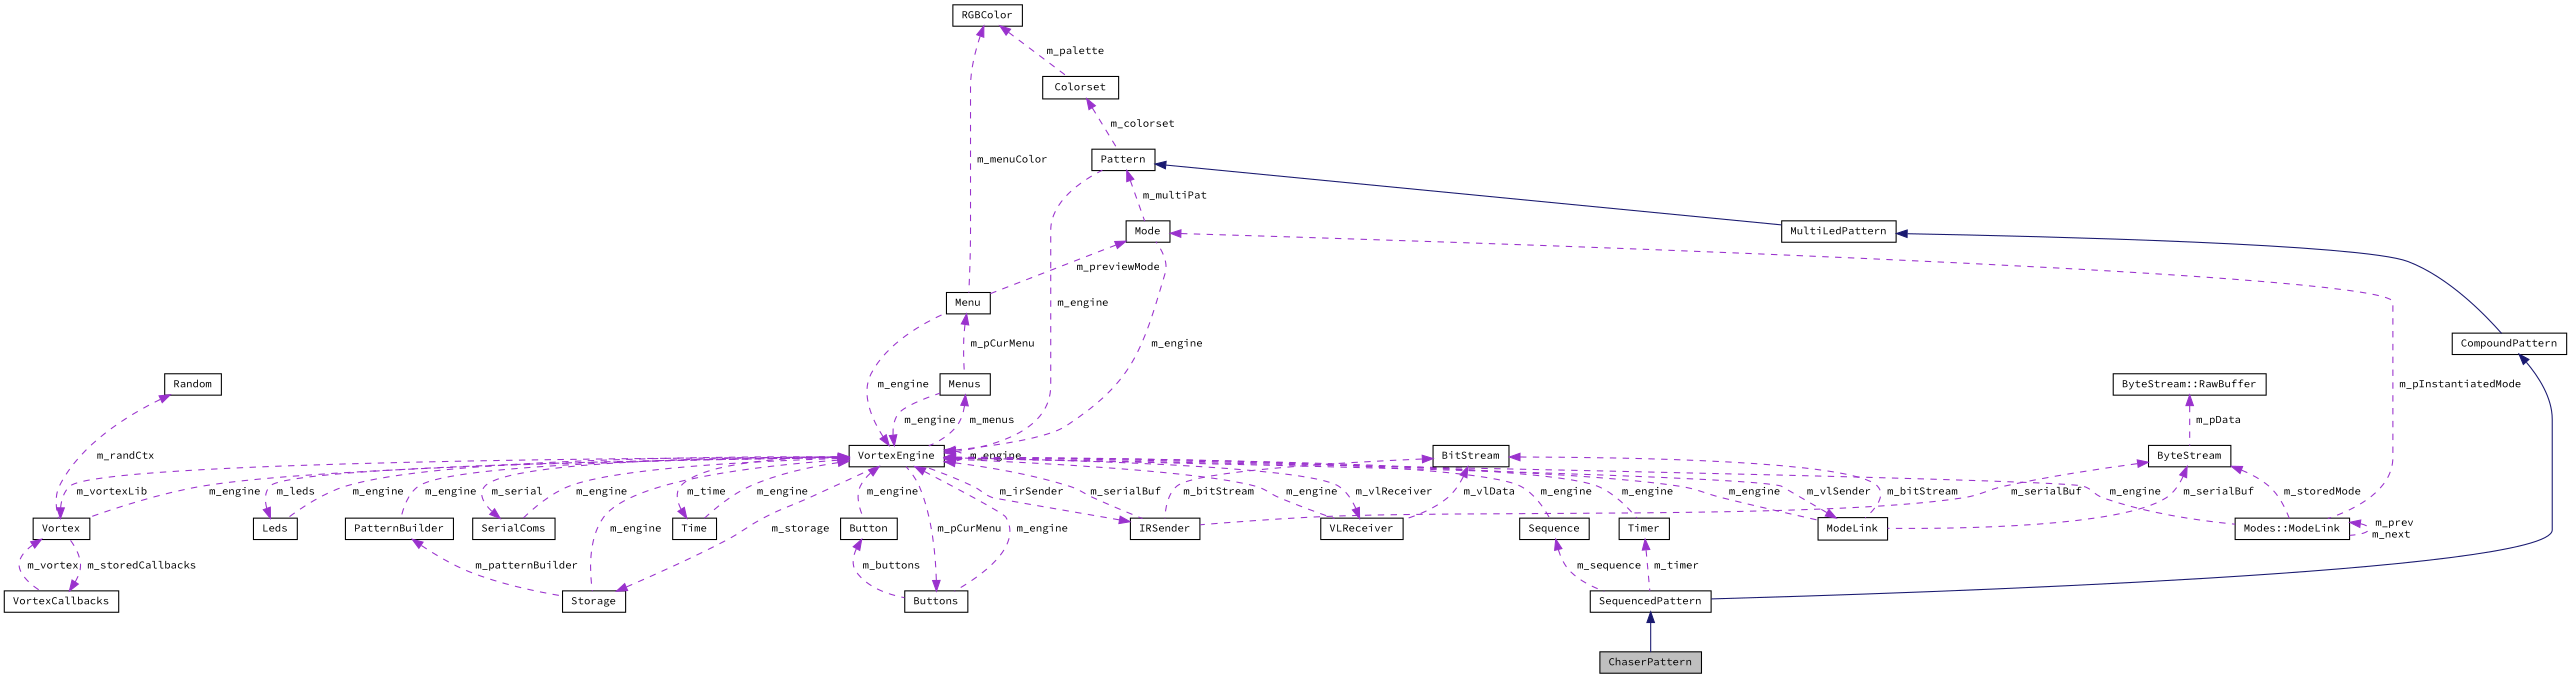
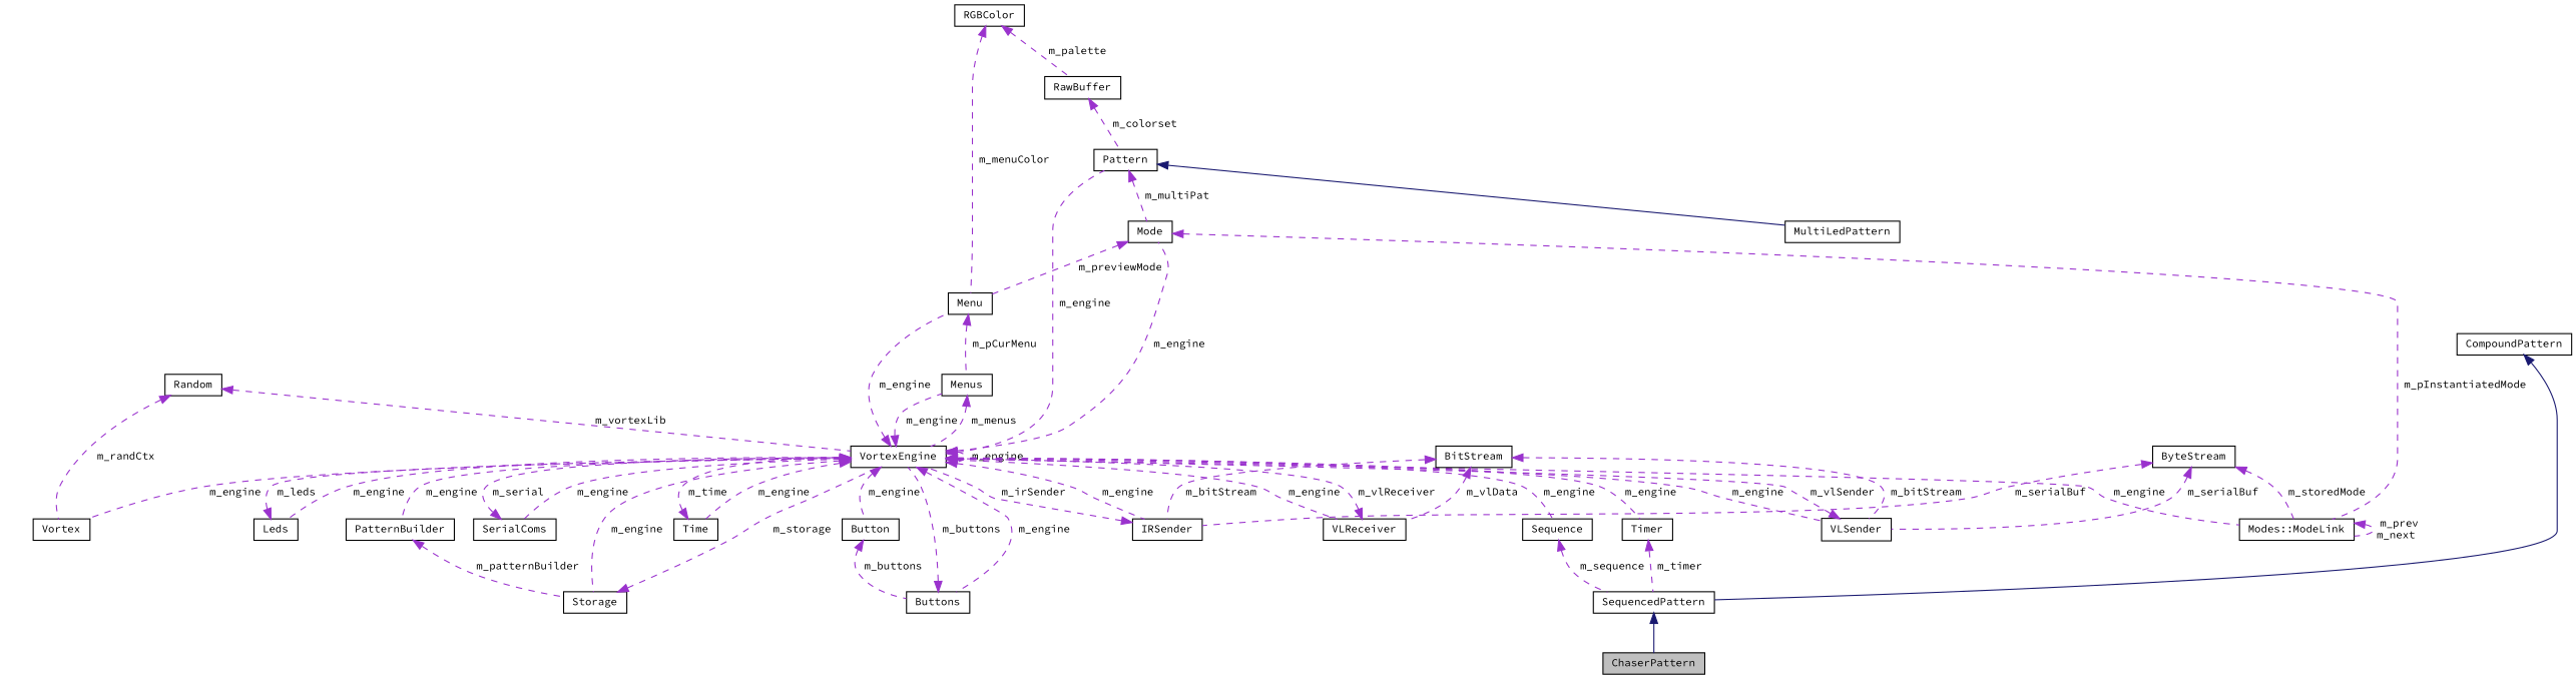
  digraph {
    fontname="Source Code Pro"
    rankdir=TB
    node [color=black fontname="Source Code Pro" fontsize=10 shape=record]
    edge [color=darkorchid3 dir=back fontname="Source Code Pro" fontsize=10 labelfontname=Helvetica labelfontsize=10 style=dashed]
    n1 [fillcolor=grey75 fontcolor=black height=0.2 label=ChaserPattern style=filled width=0.4]
    n2 [height=0.2 label=SequencedPattern width=0.4]
    n3 [height=0.2 label=CompoundPattern width=0.4]
    n4 [height=0.2 label=MultiLedPattern width=0.4]
    n5 [height=0.2 label=Pattern width=0.4]
    n6 [height=0.2 label=Mode width=0.4]
    n7 [height=0.2 label="Modes::ModeLink" width=0.4]
    n8 [height=0.2 label=Menu width=0.4]
    n9 [height=0.2 label=VortexEngine width=0.4]
    n10 [height=0.2 label=VLReceiver width=0.4]
    n11 [height=0.2 label=Storage width=0.4]
    n12 [height=0.2 label=IRSender width=0.4]
    n13 [height=0.2 label=Buttons width=0.4]
    n14 [height=0.2 label=Button width=0.4]
    n15 [height=0.2 label=Leds width=0.4]
    n16 [height=0.2 label=PatternBuilder width=0.4]
-   n17 [height=0.2 label=ModeLink width=0.4]
+   n17 [height=0.2 label=VLSender width=0.4]
    n18 [height=0.2 label=SerialComs width=0.4]
    n19 [height=0.2 label=Vortex width=0.4]
    n20 [height=0.2 label=Time width=0.4]
    n21 [height=0.2 label=Menus width=0.4]
    n22 [height=0.2 label=Sequence width=0.4]
    n23 [height=0.2 label=Timer width=0.4]
-   n24 [height=0.2 label=VortexCallbacks width=0.4]
    n25 [height=0.2 label=BitStream width=0.4]
    n26 [height=0.2 label=ByteStream width=0.4]
-   n27 [height=0.2 label="ByteStream::RawBuffer" width=0.4]
    n28 [height=0.2 label=Random width=0.4]
    n29 [height=0.2 label=RGBColor width=0.4]
-   n30 [height=0.2 label=Colorset width=0.4]
+   n30 [height=0.2 label=RawBuffer width=0.4]
    n2 -> n1 [color=midnightblue style=solid]
    n3 -> n2 [color=midnightblue style=solid]
-   n4 -> n3 [color=midnightblue style=solid]
    n5 -> n4 [color=midnightblue style=solid]
    n5 -> n6 [label=" m_multiPat"]
    n6 -> n7 [label=" m_pInstantiatedMode"]
    n6 -> n8 [label=" m_previewMode"]
    n7 -> n7 [label=" m_prev\nm_next"]
    n8 -> n21 [label=" m_pCurMenu"]
    n9 -> n5 [label=" m_engine"]
    n9 -> n6 [label=" m_engine"]
    n9 -> n7 [label=" m_engine"]
    n9 -> n8 [label=" m_engine"]
    n9 -> n9 [label=" m_engine"]
    n9 -> n10 [label=" m_engine"]
    n9 -> n11 [label=" m_engine"]
-   n9 -> n12 [label=" m_serialBuf"]
+   n9 -> n12 [label=" m_engine"]
    n9 -> n13 [label=" m_engine"]
    n9 -> n14 [label=" m_engine"]
    n9 -> n15 [label=" m_engine"]
    n9 -> n16 [label=" m_engine"]
    n9 -> n17 [label=" m_engine"]
    n9 -> n18 [label=" m_engine"]
    n9 -> n19 [label=" m_engine"]
    n9 -> n20 [label=" m_engine"]
    n9 -> n21 [label=" m_engine"]
    n9 -> n22 [label=" m_engine"]
    n9 -> n23 [label=" m_engine"]
    n10 -> n9 [label=" m_vlReceiver"]
    n11 -> n9 [label=" m_storage"]
    n12 -> n9 [label=" m_irSender"]
-   n13 -> n9 [label=" m_pCurMenu"]
+   n13 -> n9 [label=" m_buttons"]
    n14 -> n13 [label=" m_buttons"]
    n15 -> n9 [label=" m_leds"]
    n16 -> n11 [label=" m_patternBuilder"]
    n17 -> n9 [label=" m_vlSender"]
    n18 -> n9 [label=" m_serial"]
-   n19 -> n9 [label=" m_vortexLib"]
-   n19 -> n24 [label=" m_vortex"]
+   n28 -> n9 [label=" m_vortexLib"]
    n20 -> n9 [label=" m_time"]
    n21 -> n9 [label=" m_menus"]
    n22 -> n2 [label=" m_sequence"]
    n23 -> n2 [label=" m_timer"]
-   n24 -> n19 [label=" m_storedCallbacks"]
    n25 -> n10 [label=" m_vlData"]
    n25 -> n12 [label=" m_bitStream"]
    n25 -> n17 [label=" m_bitStream"]
    n26 -> n7 [label=" m_storedMode"]
    n26 -> n12 [label=" m_serialBuf"]
    n26 -> n17 [label=" m_serialBuf"]
-   n27 -> n26 [label=" m_pData"]
    n28 -> n19 [label=" m_randCtx"]
    n29 -> n8 [label=" m_menuColor"]
    n29 -> n30 [label=" m_palette"]
    n30 -> n5 [label=" m_colorset"]
  }
